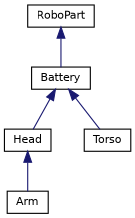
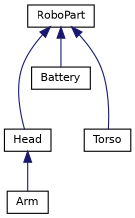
  digraph {
    rankdir=TB
    node [color=black fillcolor=white fontname=Helvetica fontsize=10 shape=record style=filled]
    edge [color=midnightblue dir=back fontname=Helvetica fontsize=10 labelfontname=Helvetica labelfontsize=10 style=solid]
    n1 [height=0.2 label=RoboPart width=0.4]
    n2 [height=0.2 label=Battery width=0.4]
    n3 [height=0.2 label=Head width=0.4]
    n4 [height=0.2 label=Torso width=0.4]
    n5 [height=0.2 label=Arm width=0.4]
    n1 -> n2
-   n2 -> n3
-   n2 -> n4
+   n1 -> n3
+   n1 -> n4
    n3 -> n5
  }
